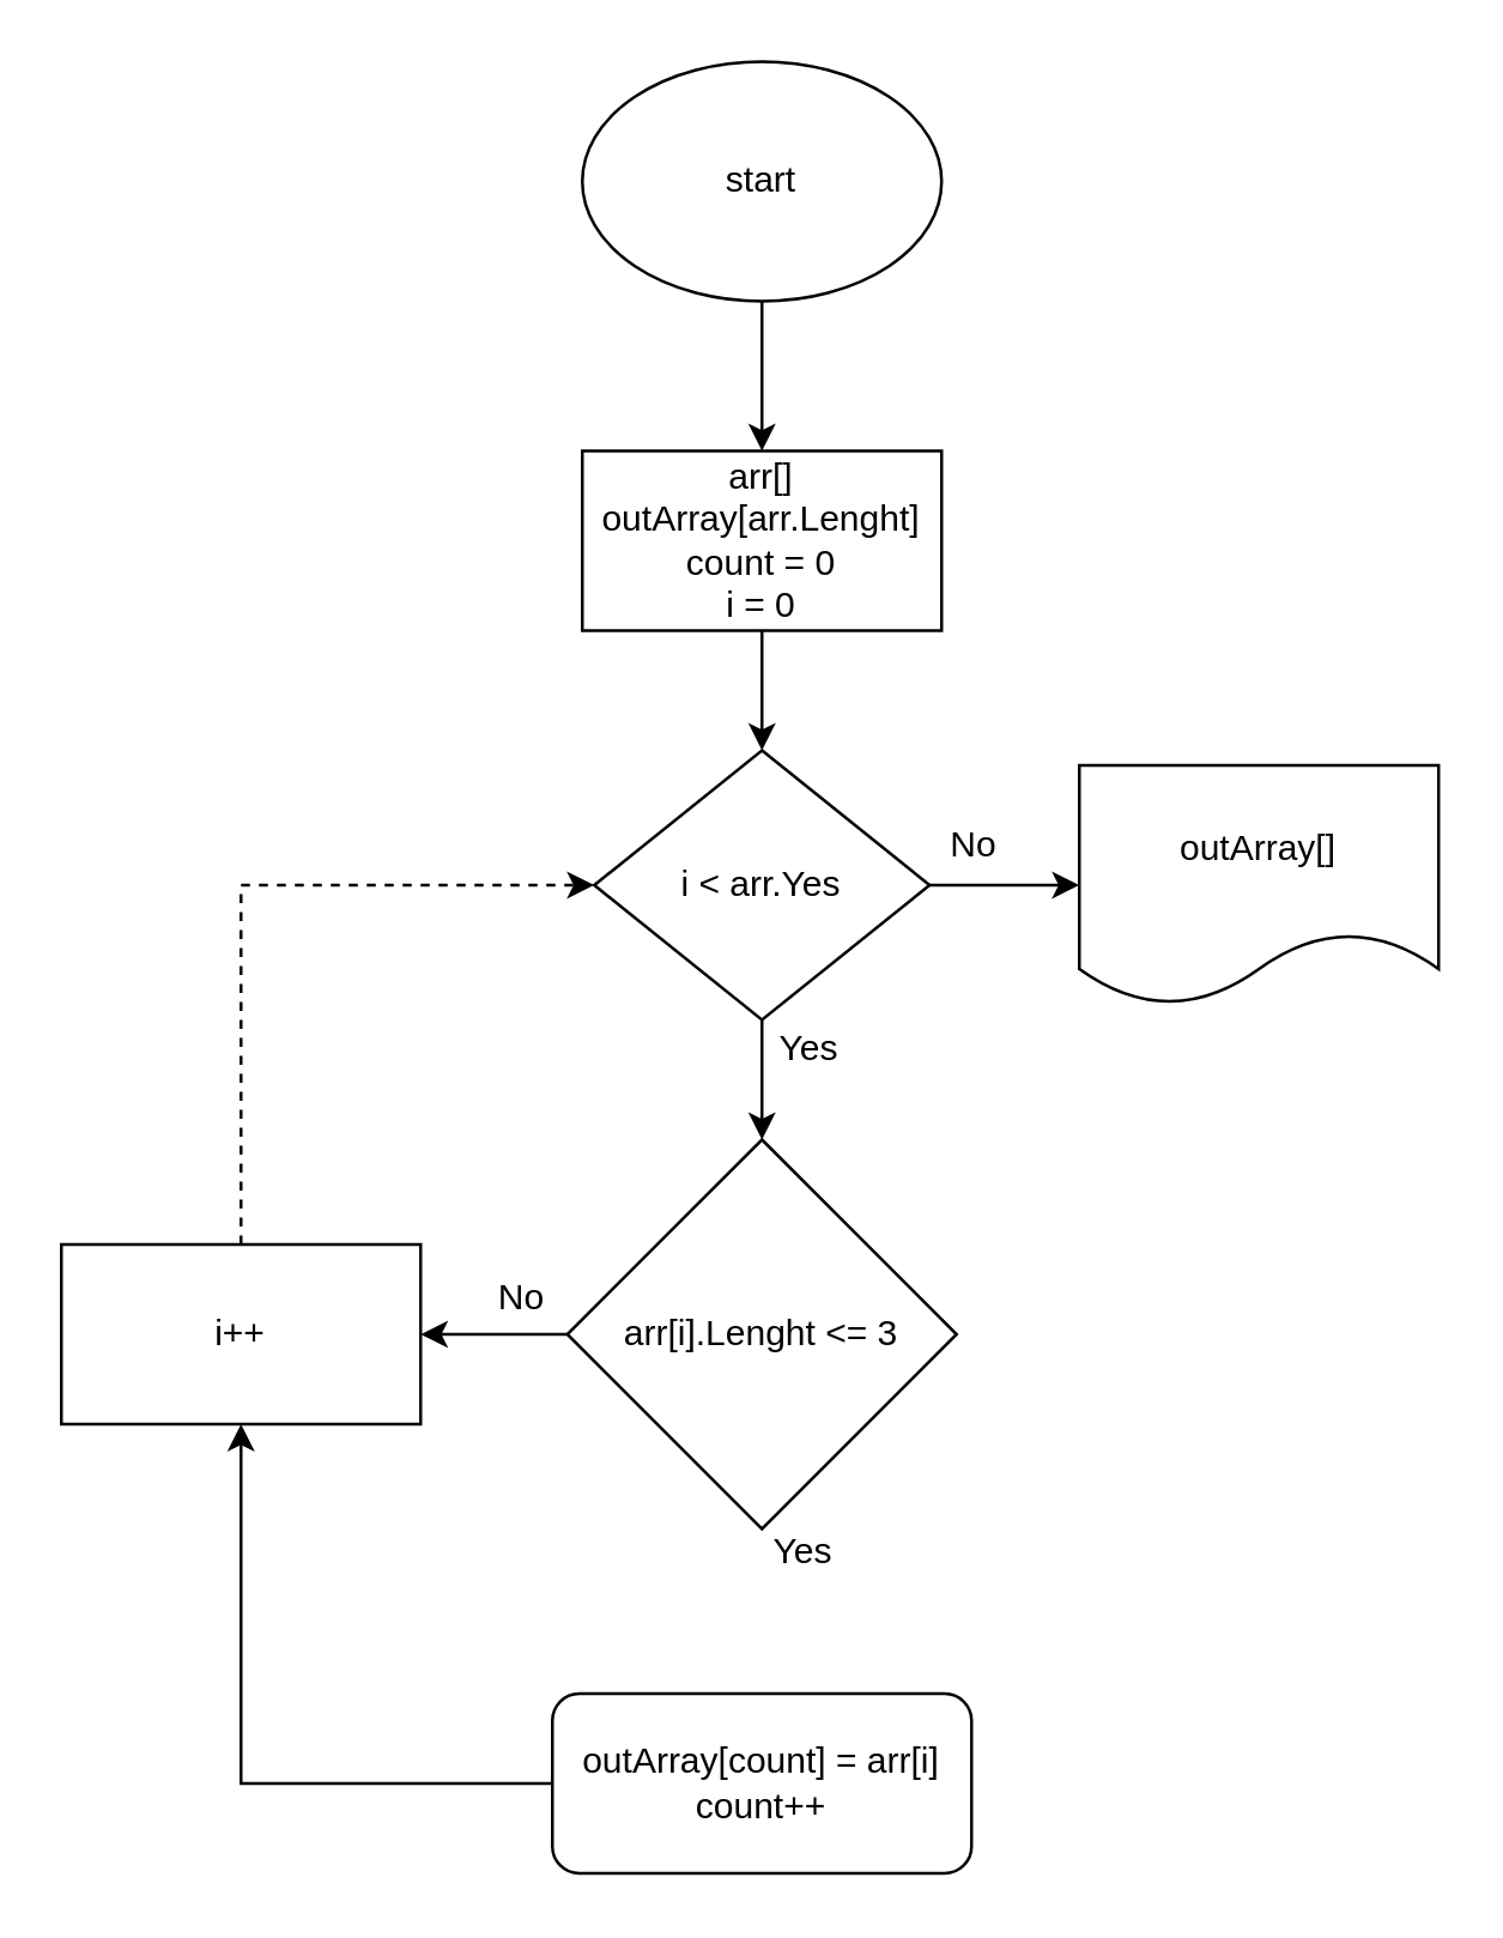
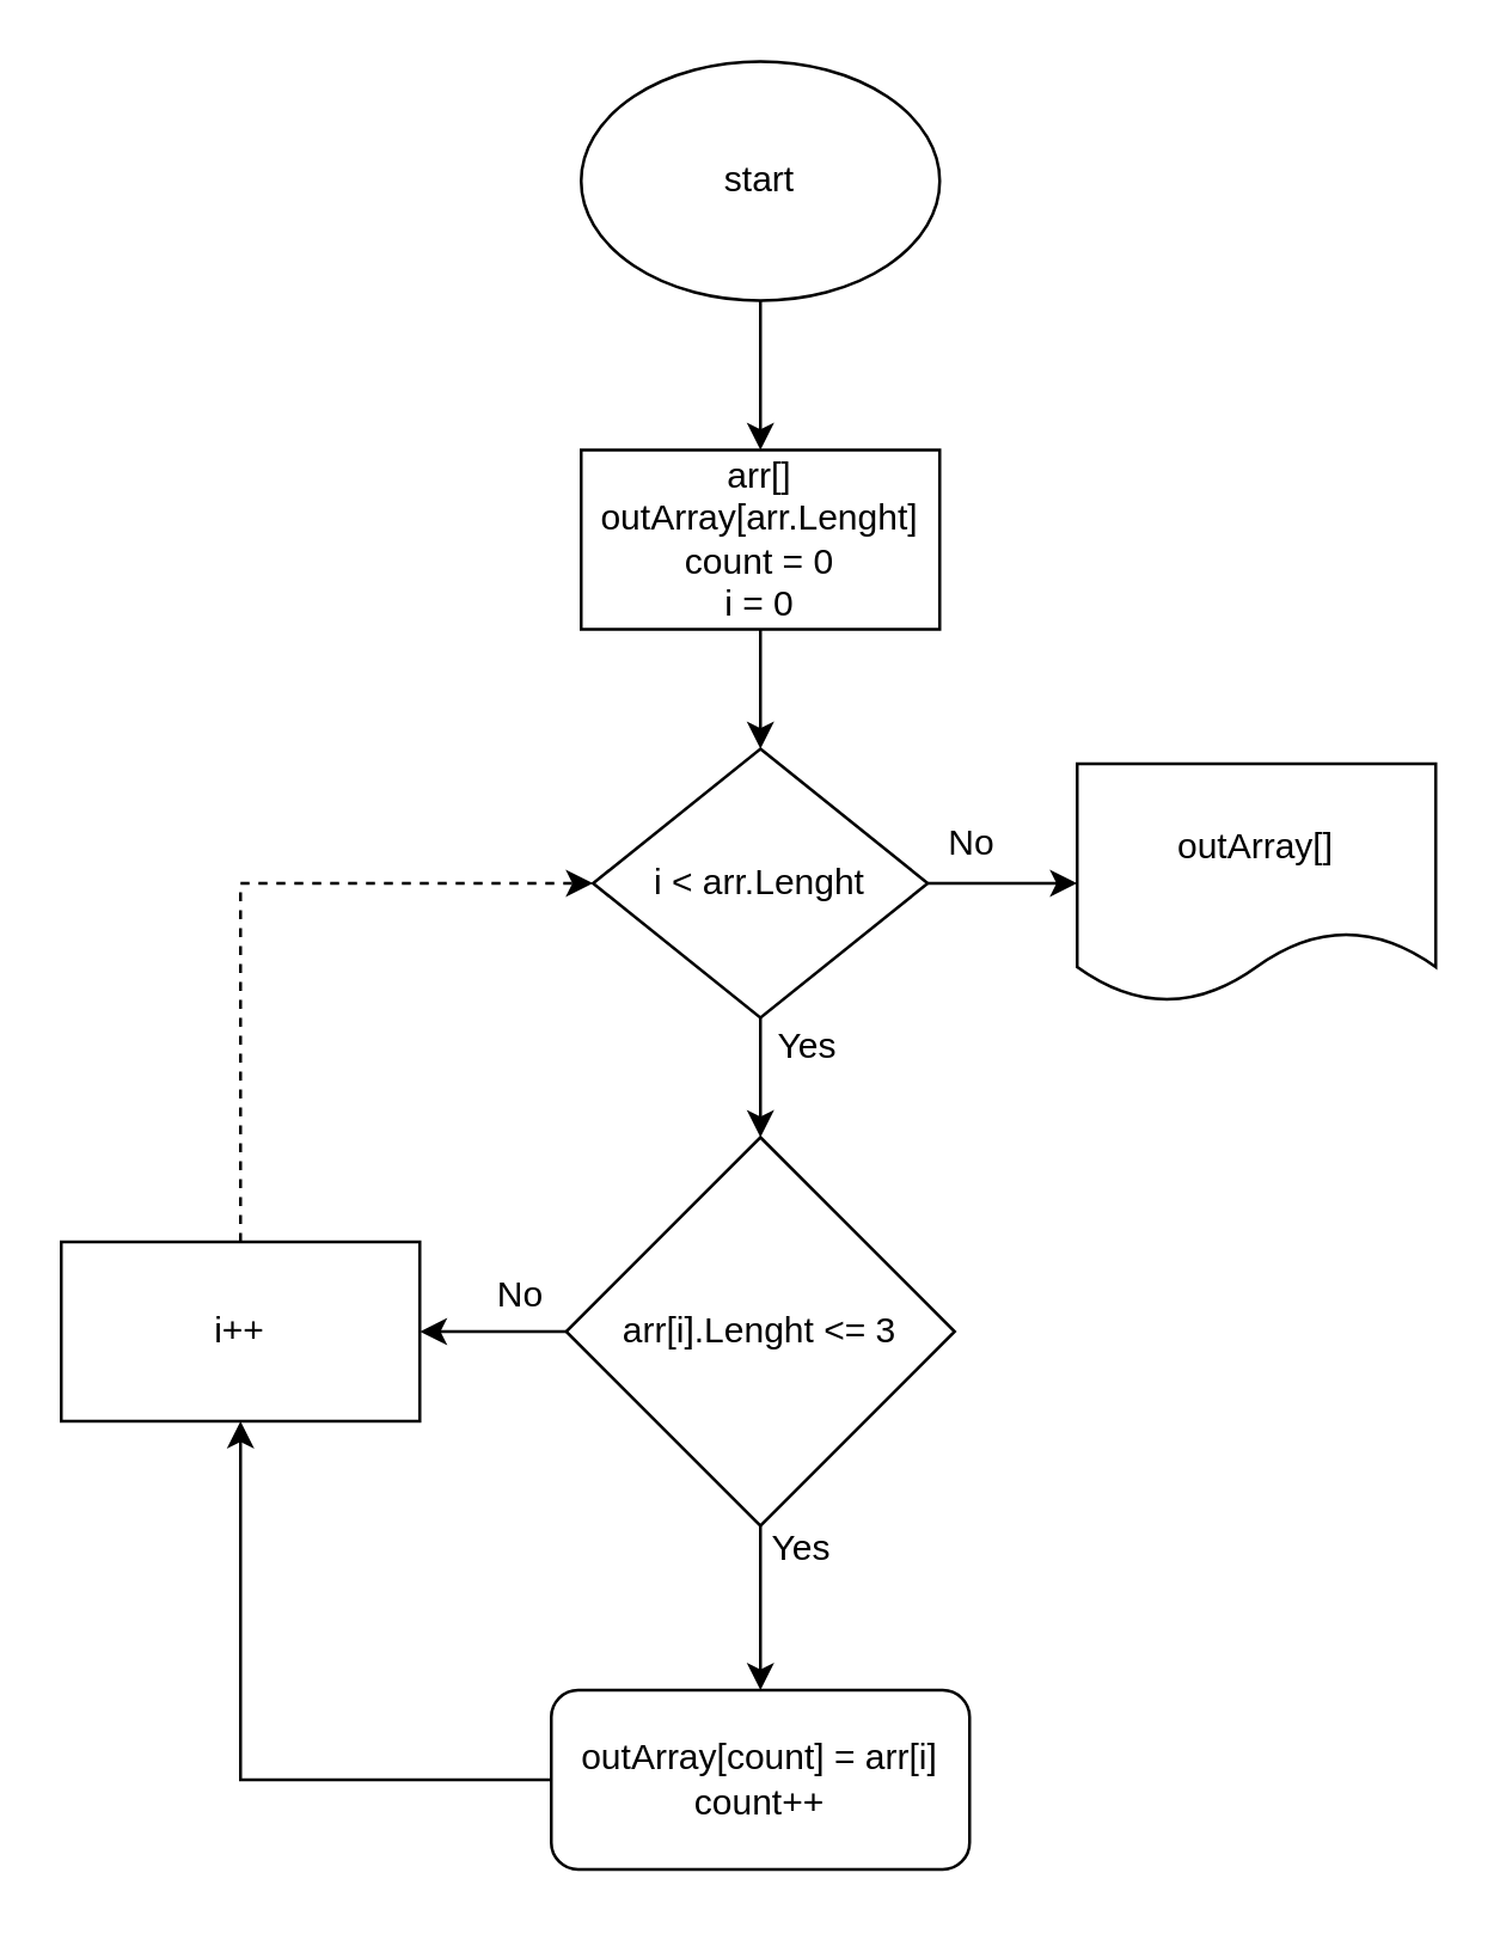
  <mxCell id="0" />
  <mxCell id="1" parent="0" />
  <mxCell id="2" value="" style="edgeStyle=orthogonalEdgeStyle;rounded=0;orthogonalLoop=1;jettySize=auto;html=1;" edge="1" parent="1" source="3" target="5"><mxGeometry relative="1" as="geometry" /></mxCell>
  <mxCell id="3" value="start" style="ellipse;whiteSpace=wrap;html=1;" vertex="1" parent="1"><mxGeometry x="194" y="20" width="120" height="80" as="geometry" /></mxCell>
  <mxCell id="4" value="" style="edgeStyle=orthogonalEdgeStyle;rounded=0;orthogonalLoop=1;jettySize=auto;html=1;" edge="1" parent="1" source="5" target="8"><mxGeometry relative="1" as="geometry" /></mxCell>
  <mxCell id="5" value="arr[]&lt;br&gt;outArray[arr.Lenght]&lt;br&gt;count = 0&lt;br&gt;i = 0" style="rounded=0;whiteSpace=wrap;html=1;" vertex="1" parent="1"><mxGeometry x="194" y="150" width="120" height="60" as="geometry" /></mxCell>
  <mxCell id="6" value="" style="edgeStyle=orthogonalEdgeStyle;rounded=0;orthogonalLoop=1;jettySize=auto;html=1;" edge="1" parent="1" source="8" target="13"><mxGeometry relative="1" as="geometry" /></mxCell>
  <mxCell id="7" value="" style="edgeStyle=orthogonalEdgeStyle;rounded=0;orthogonalLoop=1;jettySize=auto;html=1;" edge="1" parent="1" source="8" target="14"><mxGeometry relative="1" as="geometry" /></mxCell>
- <mxCell id="8" value="i &amp;lt; arr.Yes" style="rhombus;whiteSpace=wrap;html=1;" vertex="1" parent="1"><mxGeometry x="198" y="250" width="112" height="90" as="geometry" /></mxCell>
+ <mxCell id="8" value="i &amp;lt; arr.Lenght" style="rhombus;whiteSpace=wrap;html=1;" vertex="1" parent="1"><mxGeometry x="198" y="250" width="112" height="90" as="geometry" /></mxCell>
  <mxCell id="9" style="edgeStyle=orthogonalEdgeStyle;rounded=0;orthogonalLoop=1;jettySize=auto;html=1;exitX=0;exitY=0.5;exitDx=0;exitDy=0;entryX=0.5;entryY=1;entryDx=0;entryDy=0;" edge="1" parent="1" source="10" target="19"><mxGeometry relative="1" as="geometry" /></mxCell>
  <mxCell id="10" value="outArray[count] = arr[i]&lt;br&gt;count++" style="whiteSpace=wrap;html=1;rounded=1;" vertex="1" parent="1"><mxGeometry x="184" y="565" width="140" height="60" as="geometry" /></mxCell>
+ <mxCell id="11" value="" style="edgeStyle=orthogonalEdgeStyle;rounded=0;orthogonalLoop=1;jettySize=auto;html=1;" edge="1" parent="1" source="13" target="10"><mxGeometry relative="1" as="geometry" /></mxCell>
  <mxCell id="12" style="edgeStyle=orthogonalEdgeStyle;rounded=0;orthogonalLoop=1;jettySize=auto;html=1;exitX=0;exitY=0.5;exitDx=0;exitDy=0;entryX=1;entryY=0.5;entryDx=0;entryDy=0;" edge="1" parent="1" source="13" target="19"><mxGeometry relative="1" as="geometry" /></mxCell>
  <mxCell id="13" value="arr[i].Lenght &amp;lt;= 3" style="rhombus;whiteSpace=wrap;html=1;" vertex="1" parent="1"><mxGeometry x="189" y="380" width="130" height="130" as="geometry" /></mxCell>
  <mxCell id="14" value="outArray[]" style="shape=document;whiteSpace=wrap;html=1;boundedLbl=1;" vertex="1" parent="1"><mxGeometry x="360" y="255" width="120" height="80" as="geometry" /></mxCell>
  <mxCell id="15" value="Yes" style="text;html=1;strokeColor=none;fillColor=none;align=center;verticalAlign=middle;whiteSpace=wrap;rounded=0;" vertex="1" parent="1"><mxGeometry x="240" y="335" width="60" height="30" as="geometry" /></mxCell>
  <mxCell id="16" value="No" style="text;html=1;strokeColor=none;fillColor=none;align=center;verticalAlign=middle;whiteSpace=wrap;rounded=0;" vertex="1" parent="1"><mxGeometry x="295" y="267" width="60" height="30" as="geometry" /></mxCell>
  <mxCell id="17" value="Yes" style="text;html=1;strokeColor=none;fillColor=none;align=center;verticalAlign=middle;whiteSpace=wrap;rounded=0;" vertex="1" parent="1"><mxGeometry x="238" y="503" width="60" height="30" as="geometry" /></mxCell>
  <mxCell id="18" style="edgeStyle=orthogonalEdgeStyle;rounded=0;orthogonalLoop=1;jettySize=auto;html=1;exitX=0.5;exitY=0;exitDx=0;exitDy=0;entryX=0;entryY=0.5;entryDx=0;entryDy=0;dashed=1;" edge="1" parent="1" source="19" target="8"><mxGeometry relative="1" as="geometry" /></mxCell>
  <mxCell id="19" value="i++" style="rounded=0;whiteSpace=wrap;html=1;" vertex="1" parent="1"><mxGeometry x="20" y="415" width="120" height="60" as="geometry" /></mxCell>
  <mxCell id="20" value="No" style="text;html=1;strokeColor=none;fillColor=none;align=center;verticalAlign=middle;whiteSpace=wrap;rounded=0;" vertex="1" parent="1"><mxGeometry x="144" y="418" width="60" height="30" as="geometry" /></mxCell>
